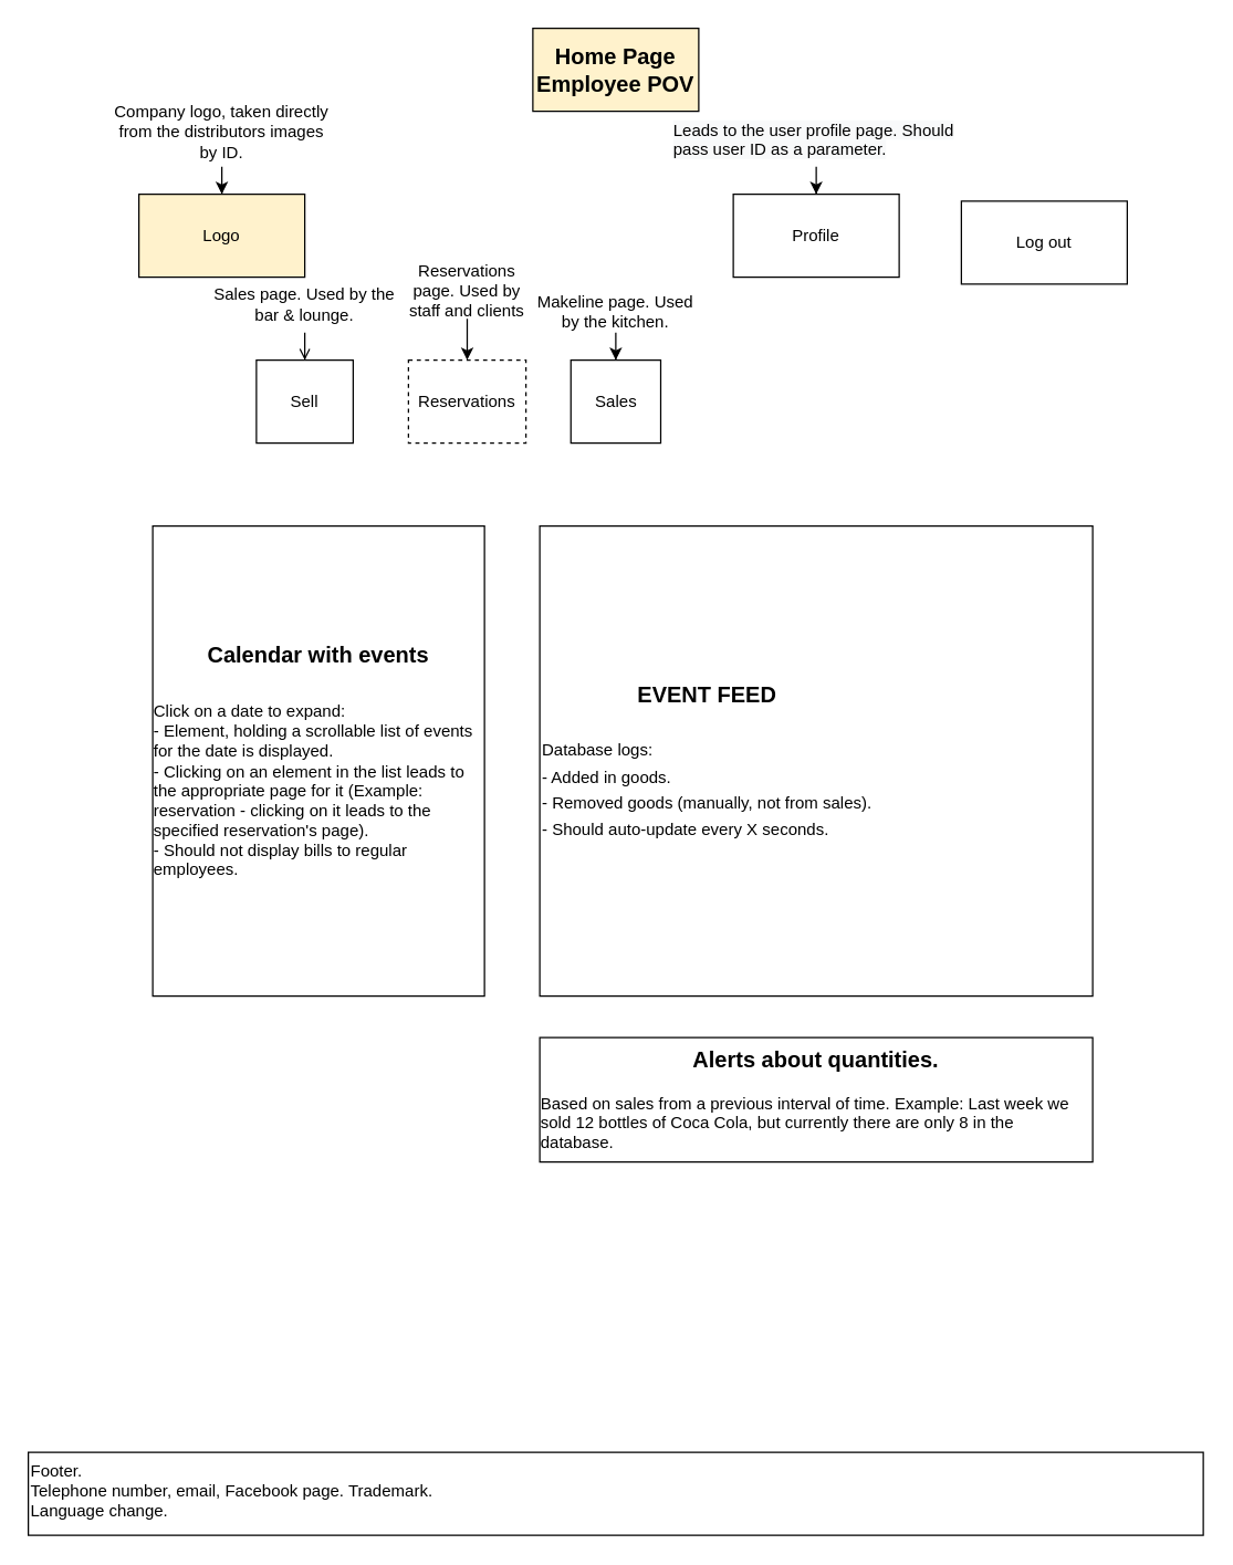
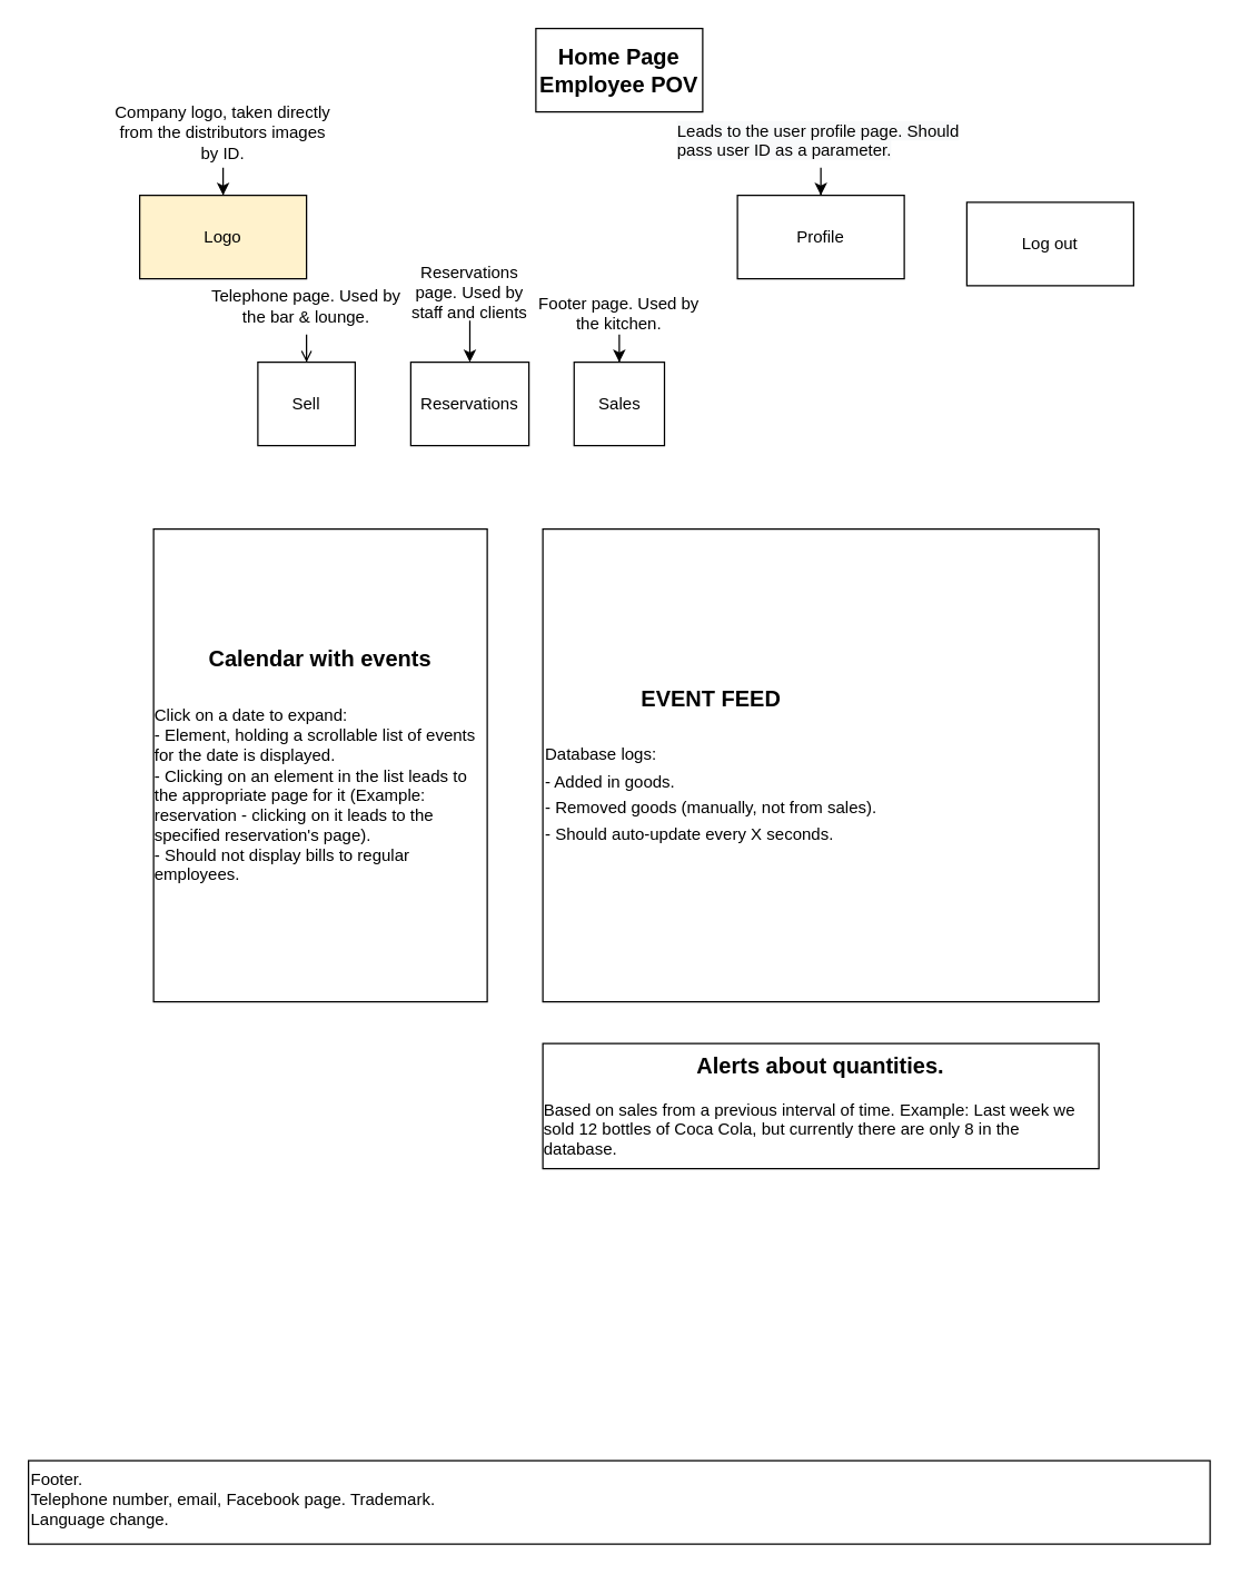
  <mxCell id="0" />
  <mxCell id="1" parent="0" />
- <mxCell id="2" value="&lt;b style=&quot;font-size: 16px;&quot;&gt;Home Page&lt;br style=&quot;font-size: 16px;&quot;&gt;Employee POV&lt;/b&gt;" style="rounded=0;whiteSpace=wrap;html=1;fontSize=16;fillColor=#fff2cc;" parent="1" vertex="1"><mxGeometry x="385" y="20" width="120" height="60" as="geometry" /></mxCell>
+ <mxCell id="2" value="&lt;b style=&quot;font-size: 16px;&quot;&gt;Home Page&lt;br style=&quot;font-size: 16px;&quot;&gt;Employee POV&lt;/b&gt;" style="rounded=0;whiteSpace=wrap;html=1;fontSize=16;" parent="1" vertex="1"><mxGeometry x="385" y="20" width="120" height="60" as="geometry" /></mxCell>
  <mxCell id="3" value="Log out" style="rounded=0;whiteSpace=wrap;html=1;" parent="1" vertex="1"><mxGeometry x="695" y="145" width="120" height="60" as="geometry" /></mxCell>
  <mxCell id="4" value="Profile" style="rounded=0;whiteSpace=wrap;html=1;" parent="1" vertex="1"><mxGeometry x="530" y="140" width="120" height="60" as="geometry" /></mxCell>
  <mxCell id="5" value="Logo" style="rounded=0;whiteSpace=wrap;html=1;fillColor=#fff2cc;" parent="1" vertex="1"><mxGeometry x="100" y="140" width="120" height="60" as="geometry" /></mxCell>
  <mxCell id="6" value="Sell" style="rounded=0;whiteSpace=wrap;html=1;" parent="1" vertex="1"><mxGeometry x="185" y="260" width="70" height="60" as="geometry" /></mxCell>
- <mxCell id="7" value="Reservations" style="rounded=0;whiteSpace=wrap;html=1;fontSize=12;dashed=1;" parent="1" vertex="1"><mxGeometry x="295" y="260" width="85" height="60" as="geometry" /></mxCell>
+ <mxCell id="7" value="Reservations" style="rounded=0;whiteSpace=wrap;html=1;fontSize=12;" parent="1" vertex="1"><mxGeometry x="295" y="260" width="85" height="60" as="geometry" /></mxCell>
  <mxCell id="8" value="&lt;b&gt;Calendar with events&lt;/b&gt;&lt;br&gt;&lt;br style=&quot;font-size: 12px&quot;&gt;&lt;div style=&quot;text-align: left&quot;&gt;&lt;span style=&quot;font-size: 12px&quot;&gt;Click on a date to expand:&amp;nbsp;&lt;/span&gt;&lt;/div&gt;&lt;font style=&quot;font-size: 12px&quot;&gt;&lt;div style=&quot;text-align: left&quot;&gt;&lt;span&gt;- Element, holding a scrollable list of events for the date is displayed. &lt;br&gt;- Clicking on an element in the list leads to the appropriate page for it (Example: reservation - clicking on it leads to the specified reservation's page).&lt;br&gt;- Should not display bills to regular employees.&lt;/span&gt;&lt;/div&gt;&lt;/font&gt;" style="rounded=0;whiteSpace=wrap;html=1;fontSize=16;" parent="1" vertex="1"><mxGeometry x="110" y="380" width="240" height="340" as="geometry" /></mxCell>
  <mxCell id="9" value="&lt;div style=&quot;text-align: center&quot;&gt;&lt;span&gt;&lt;b&gt;EVENT FEED&lt;/b&gt;&lt;/span&gt;&lt;/div&gt;&lt;br&gt;&lt;span style=&quot;font-size: 12px&quot;&gt;Database logs:&lt;br&gt;- Added in goods. &lt;br&gt;- Removed goods (manually, not from sales). &lt;br&gt;- Should auto-update every X seconds.&lt;/span&gt;" style="rounded=0;whiteSpace=wrap;html=1;fontSize=16;align=left;" parent="1" vertex="1"><mxGeometry x="390" y="380" width="400" height="340" as="geometry" /></mxCell>
  <mxCell id="10" value="Sales" style="rounded=0;whiteSpace=wrap;html=1;fontSize=12;" parent="1" vertex="1"><mxGeometry x="412.5" y="260" width="65" height="60" as="geometry" /></mxCell>
  <mxCell id="11" value="&lt;b&gt;&lt;font style=&quot;font-size: 16px&quot;&gt;Alerts about quantities.&lt;br&gt;&lt;/font&gt;&lt;/b&gt;&lt;br&gt;&lt;div style=&quot;text-align: left&quot;&gt;&lt;span&gt;Based on sales from a previous interval of time. Example: Last week we sold 12 bottles of Coca Cola, but currently there are only 8 in the database.&lt;br&gt;&lt;/span&gt;&lt;/div&gt;" style="rounded=0;whiteSpace=wrap;html=1;fontSize=12;" parent="1" vertex="1"><mxGeometry x="390" y="750" width="400" height="90" as="geometry" /></mxCell>
  <mxCell id="12" value="" style="edgeStyle=orthogonalEdgeStyle;rounded=0;orthogonalLoop=1;jettySize=auto;html=1;fontSize=12;" parent="1" source="13" target="4" edge="1"><mxGeometry relative="1" as="geometry" /></mxCell>
  <mxCell id="13" value="&lt;meta charset=&quot;utf-8&quot;&gt;&lt;span style=&quot;color: rgb(0, 0, 0); font-family: helvetica; font-size: 12px; font-style: normal; font-weight: 400; letter-spacing: normal; text-align: center; text-indent: 0px; text-transform: none; word-spacing: 0px; background-color: rgb(248, 249, 250); display: inline; float: none;&quot;&gt;Leads to the user profile page. Should pass user ID as a parameter.&lt;/span&gt;" style="text;whiteSpace=wrap;html=1;fontSize=12;" parent="1" vertex="1"><mxGeometry x="485" y="80" width="210" height="40" as="geometry" /></mxCell>
  <mxCell id="14" value="" style="edgeStyle=orthogonalEdgeStyle;rounded=0;orthogonalLoop=1;jettySize=auto;html=1;fontSize=12;" parent="1" source="15" target="5" edge="1"><mxGeometry relative="1" as="geometry" /></mxCell>
  <mxCell id="15" value="Company logo, taken directly from the distributors images by ID." style="text;html=1;strokeColor=none;fillColor=none;align=center;verticalAlign=middle;whiteSpace=wrap;rounded=0;fontSize=12;" parent="1" vertex="1"><mxGeometry x="80" y="70" width="160" height="50" as="geometry" /></mxCell>
  <mxCell id="16" value="" style="edgeStyle=orthogonalEdgeStyle;rounded=0;orthogonalLoop=1;jettySize=auto;html=1;fontSize=12;endArrow=open;" parent="1" source="17" target="6" edge="1"><mxGeometry relative="1" as="geometry" /></mxCell>
- <mxCell id="17" value="Sales page. Used by the bar &amp;amp; lounge." style="text;html=1;strokeColor=none;fillColor=none;align=center;verticalAlign=middle;whiteSpace=wrap;rounded=0;fontSize=12;" parent="1" vertex="1"><mxGeometry x="150" y="200" width="140" height="40" as="geometry" /></mxCell>
+ <mxCell id="17" value="Telephone page. Used by the bar &amp;amp; lounge." style="text;html=1;strokeColor=none;fillColor=none;align=center;verticalAlign=middle;whiteSpace=wrap;rounded=0;fontSize=12;" parent="1" vertex="1"><mxGeometry x="150" y="200" width="140" height="40" as="geometry" /></mxCell>
  <mxCell id="18" value="" style="edgeStyle=orthogonalEdgeStyle;rounded=0;orthogonalLoop=1;jettySize=auto;html=1;fontSize=12;" parent="1" source="19" target="7" edge="1"><mxGeometry relative="1" as="geometry" /></mxCell>
  <mxCell id="19" value="Reservations page. Used by staff and clients" style="text;html=1;strokeColor=none;fillColor=none;align=center;verticalAlign=middle;whiteSpace=wrap;rounded=0;fontSize=12;" parent="1" vertex="1"><mxGeometry x="290" y="190" width="95" height="40" as="geometry" /></mxCell>
  <mxCell id="20" value="" style="edgeStyle=orthogonalEdgeStyle;rounded=0;orthogonalLoop=1;jettySize=auto;html=1;fontSize=12;" parent="1" source="21" target="10" edge="1"><mxGeometry relative="1" as="geometry" /></mxCell>
- <mxCell id="21" value="Makeline page. Used by the kitchen." style="text;html=1;strokeColor=none;fillColor=none;align=center;verticalAlign=middle;whiteSpace=wrap;rounded=0;fontSize=12;" parent="1" vertex="1"><mxGeometry x="385" y="210" width="120" height="30" as="geometry" /></mxCell>
+ <mxCell id="21" value="Footer page. Used by the kitchen." style="text;html=1;strokeColor=none;fillColor=none;align=center;verticalAlign=middle;whiteSpace=wrap;rounded=0;fontSize=12;" parent="1" vertex="1"><mxGeometry x="385" y="210" width="120" height="30" as="geometry" /></mxCell>
  <mxCell id="22" value="Footer.&lt;br&gt;Telephone number, email, Facebook page. Trademark. &lt;br&gt;&lt;div&gt;&lt;span&gt;Language change.&lt;/span&gt;&lt;/div&gt;" style="rounded=0;whiteSpace=wrap;html=1;align=left;verticalAlign=top;" parent="1" vertex="1"><mxGeometry y="1050" width="850" height="60" as="geometry" x="20" /></mxCell>
